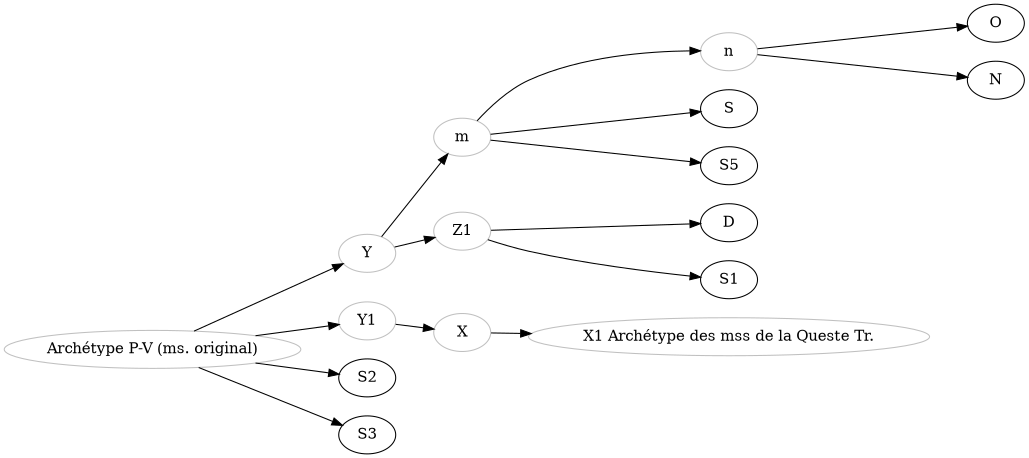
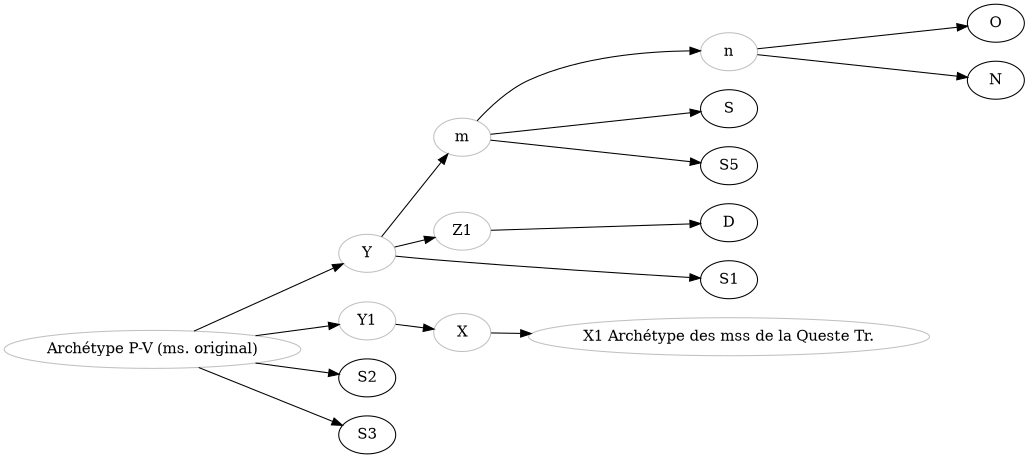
  digraph {
    rankdir=LR
    m [color=grey]
    n [color=grey]
    S
    S5
    O
    N
    n7 [color=grey label="Archétype P-V (ms. original)"]
    Y [color=grey]
    Y1 [color=grey]
    S2
    S3
    Z1 [color=grey]
    X [color=grey]
    n14 [color=grey label="X1 Archétype des mss de la Queste Tr."]
    D
    S1
    m -> n
    m -> S
    m -> S5 [style=uncert]
    n -> O
    n -> N
    n7 -> Y
    n7 -> Y1
    n7 -> S2 [style=uncert]
    n7 -> S3 [style=uncert]
    Y -> m
    Y -> Z1
    Y1 -> X
    Z1 -> D
-   Z1 -> S1
+   Y -> S1
    X -> n14
  }
